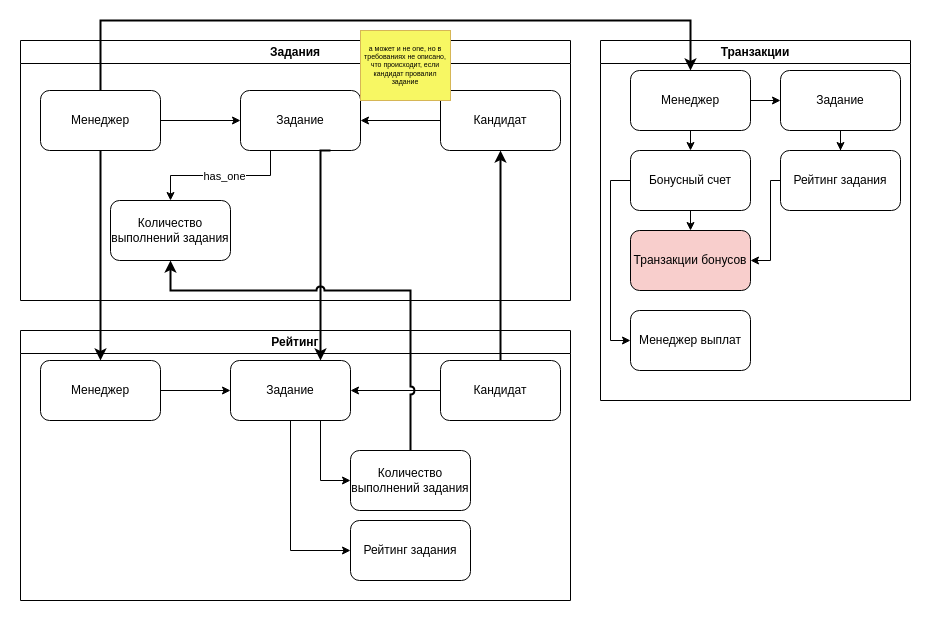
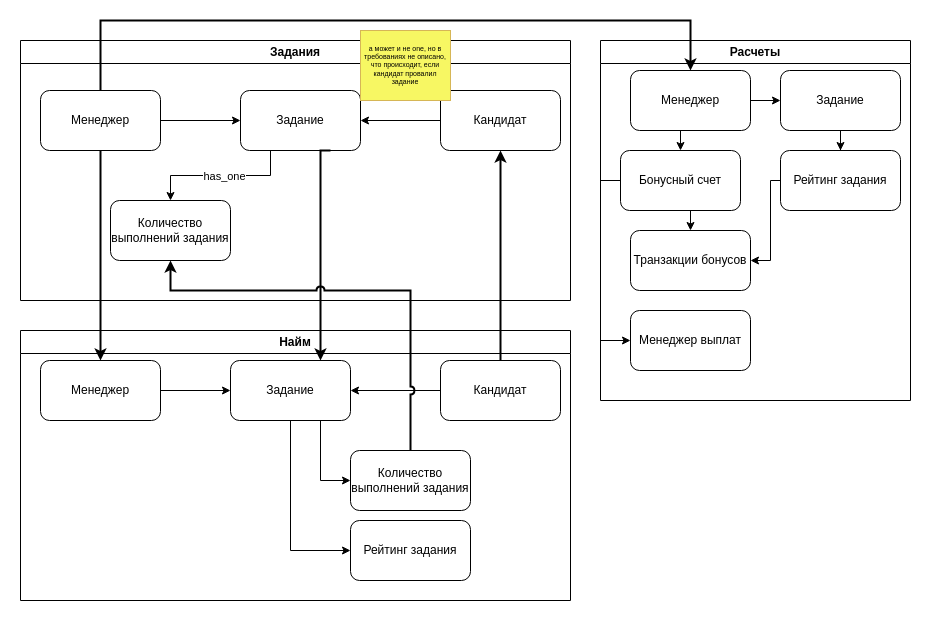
  <mxCell id="0" />
  <mxCell id="1" parent="0" />
- <mxCell id="2" value="Транзакции" style="swimlane;whiteSpace=wrap;html=1;" vertex="1" parent="1"><mxGeometry x="600" y="40" width="310" height="360" as="geometry" /></mxCell>
+ <mxCell id="2" value="Расчеты" style="swimlane;whiteSpace=wrap;html=1;" vertex="1" parent="1"><mxGeometry x="600" y="40" width="310" height="360" as="geometry" /></mxCell>
  <mxCell id="3" style="edgeStyle=orthogonalEdgeStyle;rounded=0;orthogonalLoop=1;jettySize=auto;html=1;exitX=0.5;exitY=1;exitDx=0;exitDy=0;entryX=0.5;entryY=0;entryDx=0;entryDy=0;" edge="1" parent="2" source="5" target="8"><mxGeometry relative="1" as="geometry" /></mxCell>
  <mxCell id="4" style="edgeStyle=orthogonalEdgeStyle;rounded=0;orthogonalLoop=1;jettySize=auto;html=1;exitX=1;exitY=0.5;exitDx=0;exitDy=0;entryX=0;entryY=0.5;entryDx=0;entryDy=0;" edge="1" parent="2" source="5" target="13"><mxGeometry relative="1" as="geometry" /></mxCell>
  <mxCell id="5" value="Менеджер" style="rounded=1;whiteSpace=wrap;html=1;" vertex="1" parent="2"><mxGeometry x="30" y="30" width="120" height="60" as="geometry" /></mxCell>
  <mxCell id="6" style="edgeStyle=orthogonalEdgeStyle;rounded=0;orthogonalLoop=1;jettySize=auto;html=1;exitX=0.5;exitY=1;exitDx=0;exitDy=0;entryX=0.5;entryY=0;entryDx=0;entryDy=0;" edge="1" parent="2" source="8" target="9"><mxGeometry relative="1" as="geometry" /></mxCell>
  <mxCell id="7" style="edgeStyle=orthogonalEdgeStyle;rounded=0;orthogonalLoop=1;jettySize=auto;html=1;exitX=0;exitY=0.5;exitDx=0;exitDy=0;entryX=0;entryY=0.5;entryDx=0;entryDy=0;" edge="1" parent="2" source="8" target="14"><mxGeometry relative="1" as="geometry" /></mxCell>
- <mxCell id="8" value="Бонусный счет" style="rounded=1;whiteSpace=wrap;html=1;" vertex="1" parent="2"><mxGeometry x="30" y="110" width="120" height="60" as="geometry" /></mxCell>
- <mxCell id="9" value="Транзакции бонусов" style="rounded=1;whiteSpace=wrap;html=1;fillColor=#f8cecc;" vertex="1" parent="2"><mxGeometry x="30" y="190" width="120" height="60" as="geometry" /></mxCell>
+ <mxCell id="8" value="Бонусный счет" style="rounded=1;whiteSpace=wrap;html=1;" vertex="1" parent="2"><mxGeometry x="20" y="110" width="120" height="60" as="geometry" /></mxCell>
+ <mxCell id="9" value="Транзакции бонусов" style="rounded=1;whiteSpace=wrap;html=1;" vertex="1" parent="2"><mxGeometry x="30" y="190" width="120" height="60" as="geometry" /></mxCell>
  <mxCell id="10" style="edgeStyle=orthogonalEdgeStyle;rounded=0;orthogonalLoop=1;jettySize=auto;html=1;exitX=0;exitY=0.5;exitDx=0;exitDy=0;entryX=1;entryY=0.5;entryDx=0;entryDy=0;" edge="1" parent="2" source="11" target="9"><mxGeometry relative="1" as="geometry"><Array as="points"><mxPoint x="170" y="140" /><mxPoint x="170" y="220" /></Array></mxGeometry></mxCell>
  <mxCell id="11" value="Рейтинг задания" style="rounded=1;whiteSpace=wrap;html=1;" vertex="1" parent="2"><mxGeometry x="180" y="110" width="120" height="60" as="geometry" /></mxCell>
  <mxCell id="12" style="edgeStyle=orthogonalEdgeStyle;rounded=0;orthogonalLoop=1;jettySize=auto;html=1;exitX=0.5;exitY=1;exitDx=0;exitDy=0;" edge="1" parent="2" source="13" target="11"><mxGeometry relative="1" as="geometry" /></mxCell>
  <mxCell id="13" value="Задание" style="rounded=1;whiteSpace=wrap;html=1;" vertex="1" parent="2"><mxGeometry x="180" y="30" width="120" height="60" as="geometry" /></mxCell>
  <mxCell id="14" value="Менеджер выплат" style="rounded=1;whiteSpace=wrap;html=1;" vertex="1" parent="2"><mxGeometry x="30" y="270" width="120" height="60" as="geometry" /></mxCell>
  <mxCell id="15" value="Задания" style="swimlane;whiteSpace=wrap;html=1;" vertex="1" parent="1"><mxGeometry y="40" width="550" height="260" as="geometry" x="20" /></mxCell>
  <mxCell id="16" value="" style="edgeStyle=orthogonalEdgeStyle;rounded=0;orthogonalLoop=1;jettySize=auto;html=1;" edge="1" parent="15" source="23" target="21"><mxGeometry relative="1" as="geometry" /></mxCell>
  <mxCell id="17" style="edgeStyle=orthogonalEdgeStyle;rounded=0;orthogonalLoop=1;jettySize=auto;html=1;exitX=1;exitY=0.5;exitDx=0;exitDy=0;" edge="1" parent="15" source="18" target="21"><mxGeometry relative="1" as="geometry" /></mxCell>
  <mxCell id="18" value="Менеджер" style="rounded=1;whiteSpace=wrap;html=1;" vertex="1" parent="15"><mxGeometry x="20" y="50" width="120" height="60" as="geometry" /></mxCell>
  <mxCell id="19" style="edgeStyle=orthogonalEdgeStyle;rounded=0;orthogonalLoop=1;jettySize=auto;html=1;exitX=0.25;exitY=1;exitDx=0;exitDy=0;entryX=0.5;entryY=0;entryDx=0;entryDy=0;" edge="1" parent="15" source="21" target="22"><mxGeometry relative="1" as="geometry" /></mxCell>
  <mxCell id="20" value="has_one" style="edgeLabel;html=1;align=center;verticalAlign=middle;resizable=0;points=[];" vertex="1" connectable="0" parent="19"><mxGeometry x="-0.043" relative="1" as="geometry"><mxPoint as="offset" /></mxGeometry></mxCell>
  <mxCell id="21" value="Задание" style="rounded=1;whiteSpace=wrap;html=1;" vertex="1" parent="15"><mxGeometry x="220" y="50" width="120" height="60" as="geometry" /></mxCell>
  <mxCell id="22" value="Количество выполнений задания" style="rounded=1;whiteSpace=wrap;html=1;" vertex="1" parent="15"><mxGeometry x="90" y="160" width="120" height="60" as="geometry" /></mxCell>
  <mxCell id="23" value="Кандидат" style="rounded=1;whiteSpace=wrap;html=1;" vertex="1" parent="15"><mxGeometry x="420" y="50" width="120" height="60" as="geometry" /></mxCell>
  <mxCell id="24" value="&lt;font&gt;а может и не one, но в требованиях не описано, что происходит, если кандидат провалил задание&lt;/font&gt;" style="rounded=0;whiteSpace=wrap;html=1;fillColor=#F7F763;strokeColor=#d6b656;fontSize=7;" vertex="1" parent="15"><mxGeometry x="340" y="-10" width="90" height="70" as="geometry" /></mxCell>
- <mxCell id="25" value="Рейтинг" style="swimlane;whiteSpace=wrap;html=1;" vertex="1" parent="1"><mxGeometry y="330" width="550" height="270" as="geometry" x="20" /></mxCell>
+ <mxCell id="25" value="Найм" style="swimlane;whiteSpace=wrap;html=1;" vertex="1" parent="1"><mxGeometry y="330" width="550" height="270" as="geometry" x="20" /></mxCell>
  <mxCell id="26" style="edgeStyle=orthogonalEdgeStyle;rounded=0;orthogonalLoop=1;jettySize=auto;html=1;exitX=1;exitY=0.5;exitDx=0;exitDy=0;entryX=0;entryY=0.5;entryDx=0;entryDy=0;" edge="1" parent="25" source="27" target="30"><mxGeometry relative="1" as="geometry" /></mxCell>
  <mxCell id="27" value="Менеджер" style="rounded=1;whiteSpace=wrap;html=1;" vertex="1" parent="25"><mxGeometry x="20" y="30" width="120" height="60" as="geometry" /></mxCell>
  <mxCell id="28" style="edgeStyle=orthogonalEdgeStyle;rounded=0;orthogonalLoop=1;jettySize=auto;html=1;exitX=0.75;exitY=1;exitDx=0;exitDy=0;entryX=0;entryY=0.5;entryDx=0;entryDy=0;" edge="1" parent="25" source="30" target="32"><mxGeometry relative="1" as="geometry" /></mxCell>
  <mxCell id="29" style="edgeStyle=orthogonalEdgeStyle;rounded=0;orthogonalLoop=1;jettySize=auto;html=1;exitX=0.5;exitY=1;exitDx=0;exitDy=0;entryX=0;entryY=0.5;entryDx=0;entryDy=0;" edge="1" parent="25" source="30" target="31"><mxGeometry relative="1" as="geometry" /></mxCell>
  <mxCell id="30" value="Задание" style="rounded=1;whiteSpace=wrap;html=1;" vertex="1" parent="25"><mxGeometry x="210" y="30" width="120" height="60" as="geometry" /></mxCell>
  <mxCell id="31" value="Рейтинг задания" style="rounded=1;whiteSpace=wrap;html=1;" vertex="1" parent="25"><mxGeometry x="330" y="190" width="120" height="60" as="geometry" /></mxCell>
  <mxCell id="32" value="Количество выполнений задания" style="rounded=1;whiteSpace=wrap;html=1;" vertex="1" parent="25"><mxGeometry x="330" y="120" width="120" height="60" as="geometry" /></mxCell>
  <mxCell id="33" value="Кандидат" style="rounded=1;whiteSpace=wrap;html=1;" vertex="1" parent="25"><mxGeometry x="420" y="30" width="120" height="60" as="geometry" /></mxCell>
  <mxCell id="34" style="edgeStyle=orthogonalEdgeStyle;rounded=0;orthogonalLoop=1;jettySize=auto;html=1;exitX=0;exitY=0.5;exitDx=0;exitDy=0;entryX=1;entryY=0.5;entryDx=0;entryDy=0;" edge="1" parent="25" source="33" target="30"><mxGeometry relative="1" as="geometry" /></mxCell>
  <mxCell id="35" style="edgeStyle=orthogonalEdgeStyle;rounded=0;orthogonalLoop=1;jettySize=auto;html=1;exitX=0.5;exitY=1;exitDx=0;exitDy=0;strokeWidth=2;jumpStyle=arc;" edge="1" parent="1" source="18" target="27"><mxGeometry relative="1" as="geometry" /></mxCell>
  <mxCell id="36" style="edgeStyle=orthogonalEdgeStyle;rounded=0;orthogonalLoop=1;jettySize=auto;html=1;exitX=0.75;exitY=1;exitDx=0;exitDy=0;entryX=0.75;entryY=0;entryDx=0;entryDy=0;strokeWidth=2;jumpStyle=arc;" edge="1" parent="1" source="21" target="30"><mxGeometry relative="1" as="geometry"><Array as="points"><mxPoint x="320" y="150" /></Array></mxGeometry></mxCell>
  <mxCell id="37" style="edgeStyle=orthogonalEdgeStyle;rounded=0;orthogonalLoop=1;jettySize=auto;html=1;entryX=0.5;entryY=1;entryDx=0;entryDy=0;strokeWidth=2;jumpStyle=arc;exitX=0.5;exitY=0;exitDx=0;exitDy=0;" edge="1" parent="1" source="32" target="22"><mxGeometry relative="1" as="geometry"><mxPoint x="480" y="450" as="sourcePoint" /><Array as="points"><mxPoint x="410" y="290" /><mxPoint x="170" y="290" /></Array></mxGeometry></mxCell>
  <mxCell id="38" style="edgeStyle=orthogonalEdgeStyle;rounded=0;orthogonalLoop=1;jettySize=auto;html=1;exitX=0.5;exitY=0;exitDx=0;exitDy=0;entryX=0.5;entryY=1;entryDx=0;entryDy=0;strokeWidth=2;jumpStyle=arc;" edge="1" parent="1" source="33" target="23"><mxGeometry relative="1" as="geometry" /></mxCell>
  <mxCell id="39" style="edgeStyle=orthogonalEdgeStyle;rounded=0;orthogonalLoop=1;jettySize=auto;html=1;exitX=0.5;exitY=0;exitDx=0;exitDy=0;strokeWidth=2;" edge="1" parent="1" source="18" target="5"><mxGeometry relative="1" as="geometry"><Array as="points"><mxPoint x="100" y="20" /><mxPoint x="690" y="20" /></Array></mxGeometry></mxCell>
